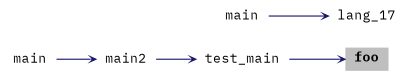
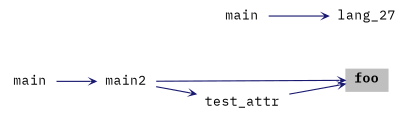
  digraph {
    fontname="IBM Plex Mono"
    rankdir=RL
    node [color=black fontname="IBM Plex Mono" fontsize=12 shape=plaintext]
    edge [arrowhead=open arrowsize=0.5 arrowtail=open color=midnightblue dir=back fontname="IBM Plex Mono" fontsize=15 labelfontsize=15 style=solid]
    n1 [fillcolor=grey75 fontcolor=black height=0.2 label=<<b>foo</b>> style=filled width=0.4]
    n2 [height=0.2 label=main2 width=0.4]
-   n3 [height=0.2 label=test_main width=0.4]
+   n3 [height=0.2 label=test_attr width=0.4]
    n4 [height=0.2 label=main width=0.4]
-   n5 [height=0.2 label=lang_17 width=0.4]
+   n5 [height=0.2 label=lang_27 width=0.4]
    n6 [height=0.2 label=main width=0.4]
+   n1 -> n2
    n1 -> n3
    n2 -> n4
    n3 -> n2
    n5 -> n6
  }
